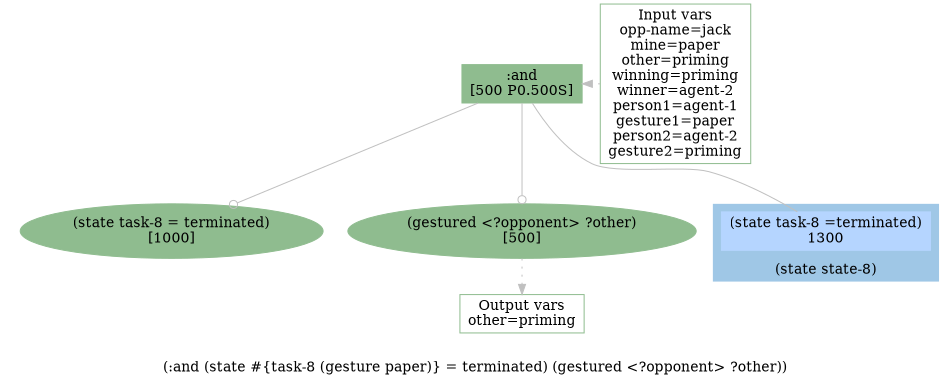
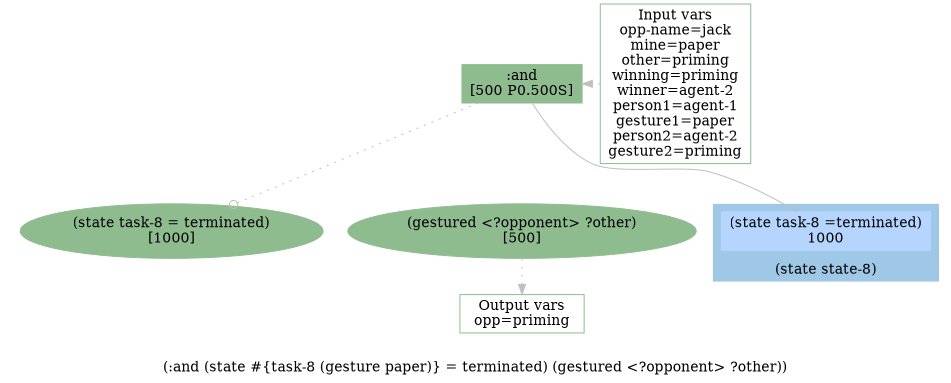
  digraph {
    fontname="DejaVu Serif"
    label="(:and (state #{task-8 (gesture paper)} = terminated) (gestured <?opponent> ?other))"
    ordering=out
    peripheries=0
    rankdir=TB
    root=g20751
    node [color=darkseagreen fontname="DejaVu Serif" peripheries=1 shape=ellipse style=filled]
    edge [arrowhead=normal color=gray fontname="DejaVu Serif"]
    n1 [label="(state task-8 = terminated)\n[1000]"]
    n2 [label="(gestured <?opponent> ?other)\n[500]"]
-   n3 [color="#B5D5FF" label="(state task-8 =terminated)\n1300" shape=box]
-   n4 [label="Output vars\nother=priming\n" shape=plaintext style=box]
+   n3 [color="#B5D5FF" label="(state task-8 =terminated)\n1000" shape=box]
+   n4 [label="Output vars\nopp=priming\n" shape=plaintext style=box]
    n5 [label=":and\n[500 P0.500S]" shape=box]
    n6 [label="Input vars\nopp-name=jack\nmine=paper\nother=priming\nwinning=priming\nwinner=agent-2\nperson1=agent-1\ngesture1=paper\nperson2=agent-2\ngesture2=priming\n" shape=plaintext style=box]
    subgraph cluster_1 {
      label="\n"
      n1
    }
    subgraph cluster_2 {
      label="\n"
      n2
    }
    subgraph cluster_3 {
      color="#9FC7E6"
      label="(state state-8)"
      labelloc=b
      style=filled
      n3
    }
    n2 -> n4 [constraint=true style=dotted]
-   n5 -> n1 [arrowhead=odot]
-   n5 -> n2 [arrowhead=odot]
+   n5 -> n1 [arrowhead=odot style=dotted]
    n5 -> n3 [arrowhead=none arrowtail=normal]
    n6 -> n5 [constraint=false style=dotted]
  }
